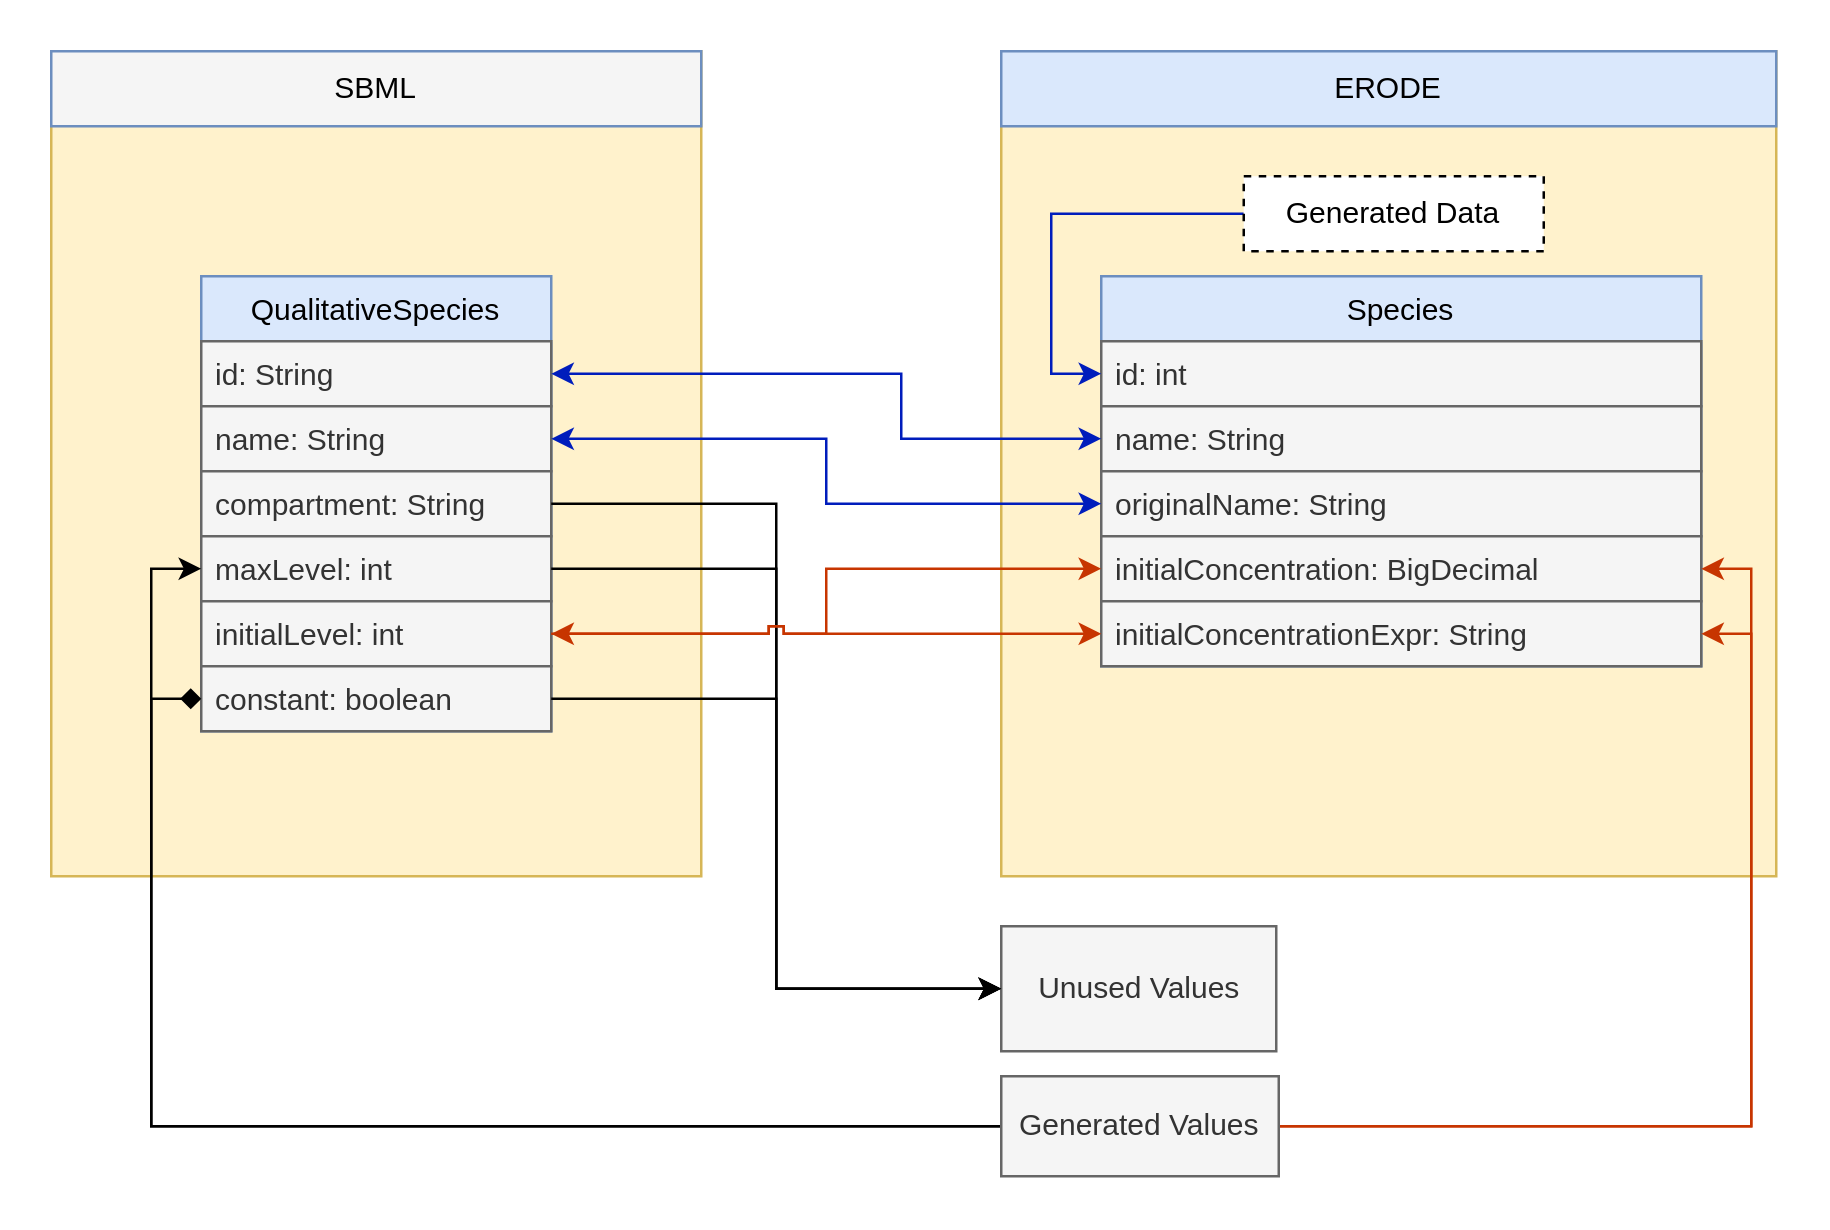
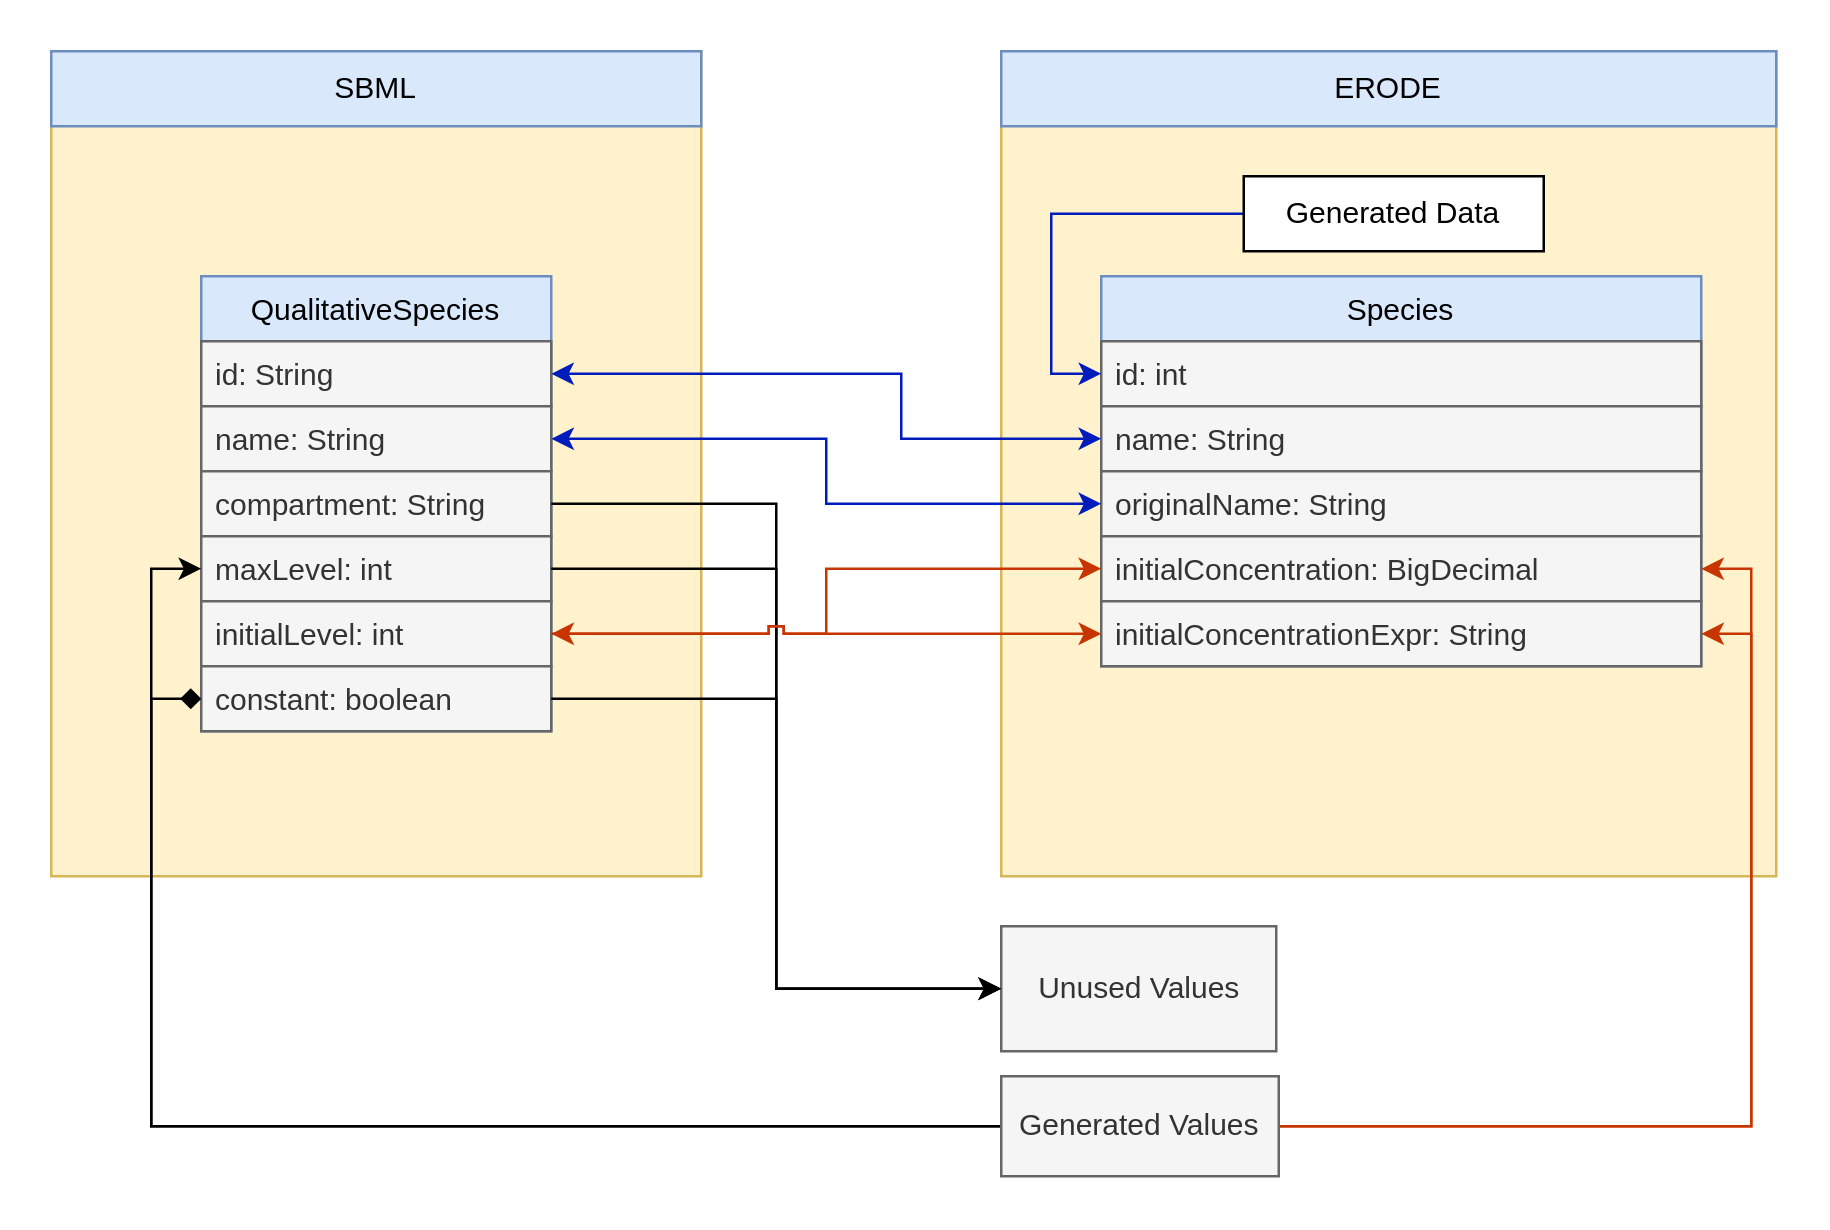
  <mxCell id="0" />
  <mxCell id="1" parent="0" />
  <mxCell id="2" value="" style="rounded=0;whiteSpace=wrap;html=1;fillColor=#fff2cc;strokeColor=#d6b656;" vertex="1" parent="1"><mxGeometry x="400" y="20" width="310" height="330" as="geometry" /></mxCell>
  <mxCell id="3" value="" style="rounded=0;whiteSpace=wrap;html=1;fillColor=#fff2cc;strokeColor=#d6b656;" vertex="1" parent="1"><mxGeometry x="20" y="20" width="260" height="330" as="geometry" /></mxCell>
  <mxCell id="4" value="QualitativeSpecies" style="swimlane;fontStyle=0;childLayout=stackLayout;horizontal=1;startSize=26;horizontalStack=0;resizeParent=1;resizeParentMax=0;resizeLast=0;collapsible=1;marginBottom=0;fillColor=#dae8fc;strokeColor=#6c8ebf;" vertex="1" parent="1"><mxGeometry x="80" y="110" width="140" height="182" as="geometry" /></mxCell>
  <mxCell id="5" value="id: String" style="text;align=left;verticalAlign=top;spacingLeft=4;spacingRight=4;overflow=hidden;rotatable=0;points=[[0,0.5],[1,0.5]];portConstraint=eastwest;fillColor=#f5f5f5;strokeColor=#666666;fontColor=#333333;" vertex="1" parent="4"><mxGeometry y="26" width="140" height="26" as="geometry" /></mxCell>
  <mxCell id="6" value="name: String" style="text;align=left;verticalAlign=top;spacingLeft=4;spacingRight=4;overflow=hidden;rotatable=0;points=[[0,0.5],[1,0.5]];portConstraint=eastwest;fillColor=#f5f5f5;strokeColor=#666666;fontColor=#333333;" vertex="1" parent="4"><mxGeometry y="52" width="140" height="26" as="geometry" /></mxCell>
  <mxCell id="7" value="compartment: String" style="text;align=left;verticalAlign=top;spacingLeft=4;spacingRight=4;overflow=hidden;rotatable=0;points=[[0,0.5],[1,0.5]];portConstraint=eastwest;fillColor=#f5f5f5;strokeColor=#666666;fontColor=#333333;" vertex="1" parent="4"><mxGeometry y="78" width="140" height="26" as="geometry" /></mxCell>
  <mxCell id="8" value="maxLevel: int" style="text;align=left;verticalAlign=top;spacingLeft=4;spacingRight=4;overflow=hidden;rotatable=0;points=[[0,0.5],[1,0.5]];portConstraint=eastwest;fillColor=#f5f5f5;strokeColor=#666666;fontColor=#333333;" vertex="1" parent="4"><mxGeometry y="104" width="140" height="26" as="geometry" /></mxCell>
  <mxCell id="9" value="initialLevel: int" style="text;align=left;verticalAlign=top;spacingLeft=4;spacingRight=4;overflow=hidden;rotatable=0;points=[[0,0.5],[1,0.5]];portConstraint=eastwest;fillColor=#f5f5f5;strokeColor=#666666;fontColor=#333333;" vertex="1" parent="4"><mxGeometry y="130" width="140" height="26" as="geometry" /></mxCell>
  <mxCell id="10" value="constant: boolean" style="text;align=left;verticalAlign=top;spacingLeft=4;spacingRight=4;overflow=hidden;rotatable=0;points=[[0,0.5],[1,0.5]];portConstraint=eastwest;fillColor=#f5f5f5;strokeColor=#666666;fontColor=#333333;" vertex="1" parent="4"><mxGeometry y="156" width="140" height="26" as="geometry" /></mxCell>
  <mxCell id="11" value="Species" style="swimlane;fontStyle=0;childLayout=stackLayout;horizontal=1;startSize=26;horizontalStack=0;resizeParent=1;resizeParentMax=0;resizeLast=0;collapsible=1;marginBottom=0;fillColor=#dae8fc;strokeColor=#6c8ebf;" vertex="1" parent="1"><mxGeometry x="440" y="110" width="240" height="156" as="geometry" /></mxCell>
  <mxCell id="12" value="id: int" style="text;align=left;verticalAlign=top;spacingLeft=4;spacingRight=4;overflow=hidden;rotatable=0;points=[[0,0.5],[1,0.5]];portConstraint=eastwest;fillColor=#f5f5f5;strokeColor=#666666;fontColor=#333333;" vertex="1" parent="11"><mxGeometry y="26" width="240" height="26" as="geometry" /></mxCell>
  <mxCell id="13" value="name: String" style="text;align=left;verticalAlign=top;spacingLeft=4;spacingRight=4;overflow=hidden;rotatable=0;points=[[0,0.5],[1,0.5]];portConstraint=eastwest;fillColor=#f5f5f5;strokeColor=#666666;fontColor=#333333;" vertex="1" parent="11"><mxGeometry y="52" width="240" height="26" as="geometry" /></mxCell>
  <mxCell id="14" value="originalName: String" style="text;align=left;verticalAlign=top;spacingLeft=4;spacingRight=4;overflow=hidden;rotatable=0;points=[[0,0.5],[1,0.5]];portConstraint=eastwest;fillColor=#f5f5f5;strokeColor=#666666;fontColor=#333333;" vertex="1" parent="11"><mxGeometry y="78" width="240" height="26" as="geometry" /></mxCell>
  <mxCell id="15" value="initialConcentration: BigDecimal" style="text;align=left;verticalAlign=top;spacingLeft=4;spacingRight=4;overflow=hidden;rotatable=0;points=[[0,0.5],[1,0.5]];portConstraint=eastwest;fillColor=#f5f5f5;strokeColor=#666666;fontColor=#333333;" vertex="1" parent="11"><mxGeometry y="104" width="240" height="26" as="geometry" /></mxCell>
  <mxCell id="16" value="initialConcentrationExpr: String" style="text;align=left;verticalAlign=top;spacingLeft=4;spacingRight=4;overflow=hidden;rotatable=0;points=[[0,0.5],[1,0.5]];portConstraint=eastwest;fillColor=#f5f5f5;strokeColor=#666666;fontColor=#333333;" vertex="1" parent="11"><mxGeometry y="130" width="240" height="26" as="geometry" /></mxCell>
  <mxCell id="17" value="Unused Values" style="html=1;fillColor=#f5f5f5;strokeColor=#666666;fontColor=#333333;" vertex="1" parent="1"><mxGeometry x="400" y="370" width="110" height="50" as="geometry" /></mxCell>
  <mxCell id="18" style="edgeStyle=orthogonalEdgeStyle;rounded=0;orthogonalLoop=1;jettySize=auto;html=1;entryX=0;entryY=0.5;entryDx=0;entryDy=0;fillColor=#f5f5f5;" edge="1" parent="1" source="7" target="17"><mxGeometry relative="1" as="geometry" /></mxCell>
  <mxCell id="19" style="edgeStyle=orthogonalEdgeStyle;rounded=0;orthogonalLoop=1;jettySize=auto;html=1;entryX=0;entryY=0.5;entryDx=0;entryDy=0;fillColor=#f5f5f5;" edge="1" parent="1" source="8" target="17"><mxGeometry relative="1" as="geometry" /></mxCell>
  <mxCell id="20" style="edgeStyle=orthogonalEdgeStyle;rounded=0;orthogonalLoop=1;jettySize=auto;html=1;entryX=0;entryY=0.5;entryDx=0;entryDy=0;fillColor=#f5f5f5;" edge="1" parent="1" source="10" target="17"><mxGeometry relative="1" as="geometry" /></mxCell>
  <mxCell id="21" style="edgeStyle=orthogonalEdgeStyle;rounded=0;orthogonalLoop=1;jettySize=auto;html=1;entryX=0;entryY=0.5;entryDx=0;entryDy=0;jumpStyle=sharp;fillColor=#fa6800;strokeColor=#C73500;" edge="1" parent="1" source="9" target="15"><mxGeometry relative="1" as="geometry" /></mxCell>
  <mxCell id="22" style="edgeStyle=orthogonalEdgeStyle;rounded=0;jumpStyle=sharp;orthogonalLoop=1;jettySize=auto;html=1;entryX=0;entryY=0.5;entryDx=0;entryDy=0;fillColor=#0050ef;strokeColor=#001DBC;startArrow=classic;startFill=1;" edge="1" parent="1" source="6" target="14"><mxGeometry relative="1" as="geometry" /></mxCell>
  <mxCell id="23" style="edgeStyle=orthogonalEdgeStyle;rounded=0;jumpStyle=sharp;orthogonalLoop=1;jettySize=auto;html=1;entryX=0;entryY=0.5;entryDx=0;entryDy=0;fillColor=#0050ef;strokeColor=#001DBC;startArrow=classic;startFill=1;" edge="1" parent="1" source="5" target="13"><mxGeometry relative="1" as="geometry"><Array as="points"><mxPoint x="360" y="149" /><mxPoint x="360" y="175" /></Array></mxGeometry></mxCell>
- <mxCell id="24" value="SBML" style="rounded=0;whiteSpace=wrap;html=1;fillColor=#f5f5f5;strokeColor=#6c8ebf;" vertex="1" parent="1"><mxGeometry x="20" y="20" width="260" height="30" as="geometry" /></mxCell>
+ <mxCell id="24" value="SBML" style="rounded=0;whiteSpace=wrap;html=1;fillColor=#dae8fc;strokeColor=#6c8ebf;" vertex="1" parent="1"><mxGeometry x="20" y="20" width="260" height="30" as="geometry" /></mxCell>
  <mxCell id="25" value="ERODE" style="rounded=0;whiteSpace=wrap;html=1;fillColor=#dae8fc;strokeColor=#6c8ebf;" vertex="1" parent="1"><mxGeometry x="400" y="20" width="310" height="30" as="geometry" /></mxCell>
  <mxCell id="26" style="edgeStyle=orthogonalEdgeStyle;rounded=0;jumpStyle=sharp;orthogonalLoop=1;jettySize=auto;html=1;fillColor=#fa6800;strokeColor=#C73500;startArrow=classic;startFill=1;" edge="1" parent="1"><mxGeometry relative="1" as="geometry"><mxPoint x="220" y="253.029" as="sourcePoint" /><mxPoint x="440" y="253.029" as="targetPoint" /><Array as="points"><mxPoint x="360" y="253" /><mxPoint x="360" y="253" /></Array></mxGeometry></mxCell>
  <mxCell id="27" style="edgeStyle=orthogonalEdgeStyle;rounded=0;jumpStyle=sharp;orthogonalLoop=1;jettySize=auto;html=1;entryX=0;entryY=0.5;entryDx=0;entryDy=0;fillColor=#0050ef;strokeColor=#001DBC;" edge="1" parent="1" source="30" target="12"><mxGeometry relative="1" as="geometry"><Array as="points"><mxPoint x="420" y="85" /><mxPoint x="420" y="149" /></Array></mxGeometry></mxCell>
  <mxCell id="28" style="edgeStyle=orthogonalEdgeStyle;rounded=0;jumpStyle=sharp;orthogonalLoop=1;jettySize=auto;html=1;entryX=1;entryY=0.75;entryDx=0;entryDy=0;startArrow=none;startFill=0;strokeColor=#C73500;fillColor=#fa6800;exitX=1;exitY=0.5;exitDx=0;exitDy=0;" edge="1" parent="1" source="33" target="11"><mxGeometry relative="1" as="geometry"><Array as="points"><mxPoint x="700" y="450" /><mxPoint x="700" y="227" /></Array></mxGeometry></mxCell>
  <mxCell id="29" style="edgeStyle=orthogonalEdgeStyle;rounded=0;jumpStyle=sharp;orthogonalLoop=1;jettySize=auto;html=1;entryX=1;entryY=0.5;entryDx=0;entryDy=0;startArrow=none;startFill=0;strokeColor=#C73500;fillColor=#fa6800;exitX=1;exitY=0.5;exitDx=0;exitDy=0;" edge="1" parent="1" source="33" target="16"><mxGeometry relative="1" as="geometry"><Array as="points"><mxPoint x="700" y="450" /><mxPoint x="700" y="253" /></Array></mxGeometry></mxCell>
- <mxCell id="30" value="Generated Data" style="rounded=0;whiteSpace=wrap;html=1;dashed=1;" vertex="1" parent="1"><mxGeometry x="497" y="70" width="120" height="30" as="geometry" /></mxCell>
+ <mxCell id="30" value="Generated Data" style="rounded=0;whiteSpace=wrap;html=1;" vertex="1" parent="1"><mxGeometry x="497" y="70" width="120" height="30" as="geometry" /></mxCell>
  <mxCell id="31" style="edgeStyle=orthogonalEdgeStyle;rounded=0;jumpStyle=sharp;orthogonalLoop=1;jettySize=auto;html=1;entryX=0;entryY=0.5;entryDx=0;entryDy=0;startArrow=none;startFill=0;endArrow=diamond;" edge="1" parent="1" source="33" target="10"><mxGeometry relative="1" as="geometry"><Array as="points"><mxPoint x="60" y="450" /><mxPoint x="60" y="279" /></Array></mxGeometry></mxCell>
  <mxCell id="32" style="edgeStyle=orthogonalEdgeStyle;rounded=0;jumpStyle=sharp;orthogonalLoop=1;jettySize=auto;html=1;entryX=0;entryY=0.5;entryDx=0;entryDy=0;startArrow=none;startFill=0;" edge="1" parent="1" source="33" target="8"><mxGeometry relative="1" as="geometry"><Array as="points"><mxPoint x="60" y="450" /><mxPoint x="60" y="227" /></Array></mxGeometry></mxCell>
  <mxCell id="33" value="Generated Values" style="rounded=0;whiteSpace=wrap;html=1;strokeColor=#666666;fillColor=#f5f5f5;fontColor=#333333;" vertex="1" parent="1"><mxGeometry x="400" y="430" width="111" height="40" as="geometry" /></mxCell>
